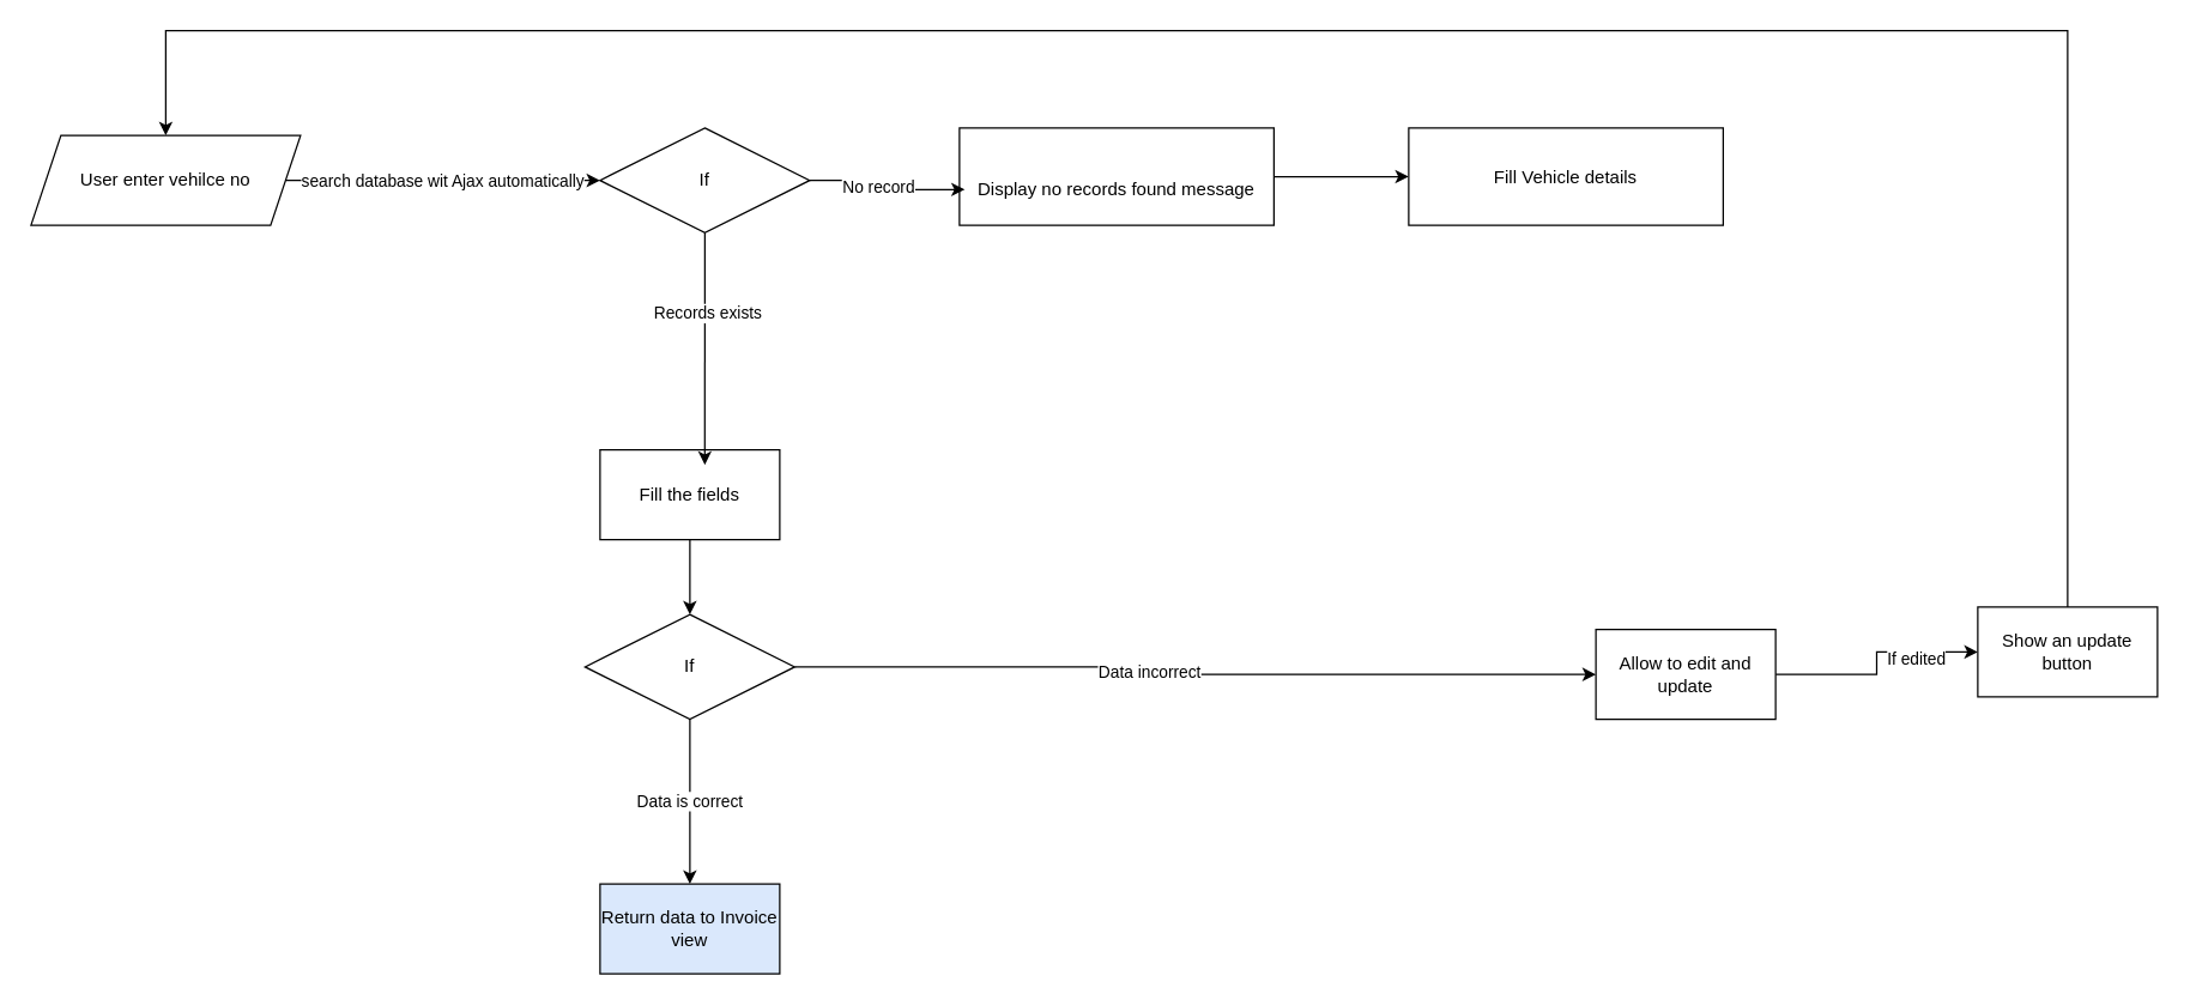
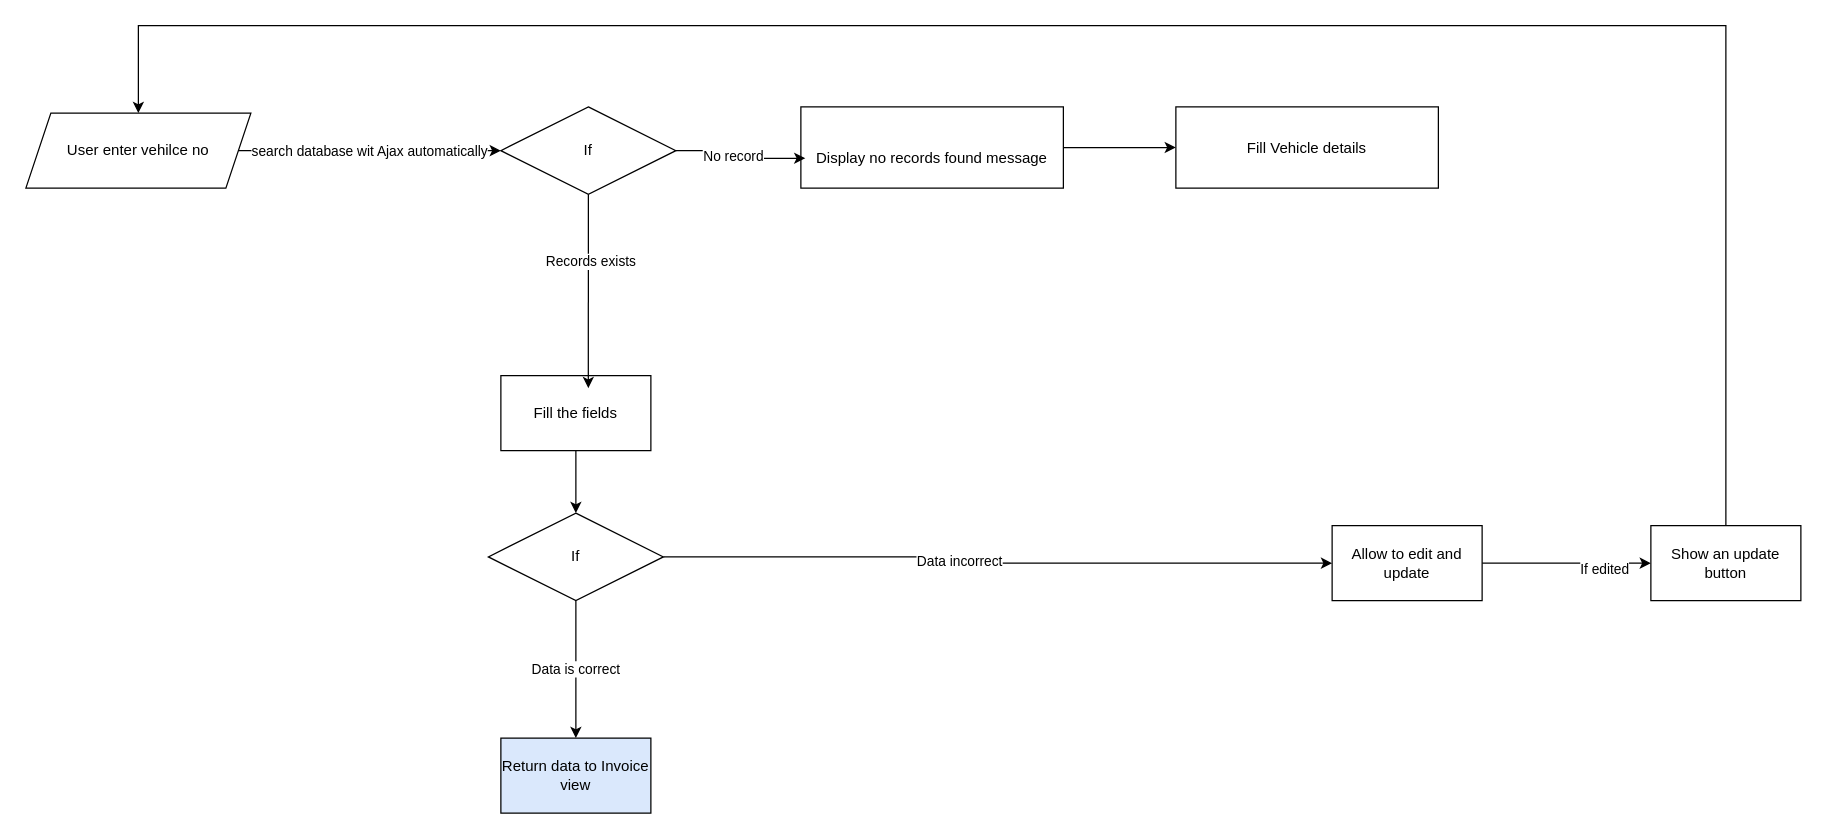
  <mxCell id="0" />
  <mxCell id="1" parent="0" />
  <mxCell id="2" style="edgeStyle=orthogonalEdgeStyle;rounded=0;orthogonalLoop=1;jettySize=auto;html=1;exitX=1;exitY=0.5;exitDx=0;exitDy=0;" edge="1" parent="1" source="4" target="5"><mxGeometry relative="1" as="geometry" /></mxCell>
  <mxCell id="3" value="search database wit Ajax automatically" style="edgeLabel;html=1;align=center;verticalAlign=middle;resizable=0;points=[];" vertex="1" connectable="0" parent="2"><mxGeometry x="-0.011" relative="1" as="geometry"><mxPoint as="offset" /></mxGeometry></mxCell>
  <mxCell id="4" value="User enter vehilce no" style="shape=parallelogram;perimeter=parallelogramPerimeter;whiteSpace=wrap;html=1;fixedSize=1;" vertex="1" parent="1"><mxGeometry x="20" y="90" width="180" height="60" as="geometry" /></mxCell>
  <mxCell id="5" value="If" style="rhombus;whiteSpace=wrap;html=1;" vertex="1" parent="1"><mxGeometry x="400" y="85" width="140" height="70" as="geometry" /></mxCell>
  <mxCell id="6" style="edgeStyle=orthogonalEdgeStyle;rounded=0;orthogonalLoop=1;jettySize=auto;html=1;exitX=0.5;exitY=1;exitDx=0;exitDy=0;" edge="1" parent="1" source="7" target="17"><mxGeometry relative="1" as="geometry" /></mxCell>
  <mxCell id="7" value="Fill the fields" style="rounded=0;whiteSpace=wrap;html=1;" vertex="1" parent="1"><mxGeometry x="400" y="300" width="120" height="60" as="geometry" /></mxCell>
  <mxCell id="8" style="edgeStyle=orthogonalEdgeStyle;rounded=0;orthogonalLoop=1;jettySize=auto;html=1;entryX=0;entryY=0.5;entryDx=0;entryDy=0;" edge="1" parent="1" source="9" target="22"><mxGeometry relative="1" as="geometry" /></mxCell>
  <mxCell id="9" value="&lt;br&gt;Display no records found message" style="rounded=0;whiteSpace=wrap;html=1;" vertex="1" parent="1"><mxGeometry x="640" y="85" width="210" height="65" as="geometry" /></mxCell>
  <mxCell id="10" style="edgeStyle=orthogonalEdgeStyle;rounded=0;orthogonalLoop=1;jettySize=auto;html=1;exitX=0.5;exitY=1;exitDx=0;exitDy=0;entryX=0.583;entryY=0.167;entryDx=0;entryDy=0;entryPerimeter=0;" edge="1" parent="1" source="5" target="7"><mxGeometry relative="1" as="geometry" /></mxCell>
  <mxCell id="11" value="Records exists" style="edgeLabel;html=1;align=center;verticalAlign=middle;resizable=0;points=[];" vertex="1" connectable="0" parent="10"><mxGeometry x="-0.319" y="2" relative="1" as="geometry"><mxPoint as="offset" /></mxGeometry></mxCell>
  <mxCell id="12" style="edgeStyle=orthogonalEdgeStyle;rounded=0;orthogonalLoop=1;jettySize=auto;html=1;exitX=1;exitY=0.5;exitDx=0;exitDy=0;entryX=0.017;entryY=0.633;entryDx=0;entryDy=0;entryPerimeter=0;" edge="1" parent="1" source="5" target="9"><mxGeometry relative="1" as="geometry" /></mxCell>
  <mxCell id="13" value="No record" style="edgeLabel;html=1;align=center;verticalAlign=middle;resizable=0;points=[];" vertex="1" connectable="0" parent="12"><mxGeometry x="-0.181" y="-4" relative="1" as="geometry"><mxPoint as="offset" /></mxGeometry></mxCell>
  <mxCell id="14" style="edgeStyle=orthogonalEdgeStyle;rounded=0;orthogonalLoop=1;jettySize=auto;html=1;exitX=1;exitY=0.5;exitDx=0;exitDy=0;entryX=0;entryY=0.5;entryDx=0;entryDy=0;" edge="1" parent="1" source="17" target="20"><mxGeometry relative="1" as="geometry" /></mxCell>
  <mxCell id="15" value="Data incorrect" style="edgeLabel;html=1;align=center;verticalAlign=middle;resizable=0;points=[];" vertex="1" connectable="0" parent="14"><mxGeometry x="-0.125" y="-3" relative="1" as="geometry"><mxPoint as="offset" /></mxGeometry></mxCell>
  <mxCell id="16" value="Data is correct" style="edgeStyle=orthogonalEdgeStyle;rounded=0;orthogonalLoop=1;jettySize=auto;html=1;exitX=0.5;exitY=1;exitDx=0;exitDy=0;entryX=0.5;entryY=0;entryDx=0;entryDy=0;" edge="1" parent="1" source="17" target="21"><mxGeometry relative="1" as="geometry" /></mxCell>
  <mxCell id="17" value="If" style="rhombus;whiteSpace=wrap;html=1;" vertex="1" parent="1"><mxGeometry x="390" y="410" width="140" height="70" as="geometry" /></mxCell>
  <mxCell id="18" style="edgeStyle=orthogonalEdgeStyle;rounded=0;orthogonalLoop=1;jettySize=auto;html=1;exitX=1;exitY=0.5;exitDx=0;exitDy=0;" edge="1" parent="1" source="20" target="24"><mxGeometry relative="1" as="geometry" /></mxCell>
  <mxCell id="19" value="If edited" style="edgeLabel;html=1;align=center;verticalAlign=middle;resizable=0;points=[];" vertex="1" connectable="0" parent="18"><mxGeometry x="0.437" y="-4" relative="1" as="geometry"><mxPoint as="offset" /></mxGeometry></mxCell>
  <mxCell id="20" value="Allow to edit and update" style="rounded=0;whiteSpace=wrap;html=1;" vertex="1" parent="1"><mxGeometry x="1065" y="420" width="120" height="60" as="geometry" /></mxCell>
  <mxCell id="21" value="Return data to Invoice view" style="rounded=0;whiteSpace=wrap;html=1;fillColor=#dae8fc;" vertex="1" parent="1"><mxGeometry x="400" y="590" width="120" height="60" as="geometry" /></mxCell>
  <mxCell id="22" value="Fill Vehicle details" style="rounded=0;whiteSpace=wrap;html=1;" vertex="1" parent="1"><mxGeometry x="940" y="85" width="210" height="65" as="geometry" /></mxCell>
  <mxCell id="23" style="edgeStyle=orthogonalEdgeStyle;rounded=0;orthogonalLoop=1;jettySize=auto;html=1;" edge="1" parent="1" source="24" target="4"><mxGeometry relative="1" as="geometry"><Array as="points"><mxPoint x="1380" y="20" /><mxPoint x="110" y="20" /></Array></mxGeometry></mxCell>
- <mxCell id="24" value="Show an update button" style="rounded=0;whiteSpace=wrap;html=1;" vertex="1" parent="1"><mxGeometry x="1320" y="405" width="120" height="60" as="geometry" /></mxCell>
+ <mxCell id="24" value="Show an update button" style="rounded=0;whiteSpace=wrap;html=1;" vertex="1" parent="1"><mxGeometry x="1320" y="420" width="120" height="60" as="geometry" /></mxCell>
